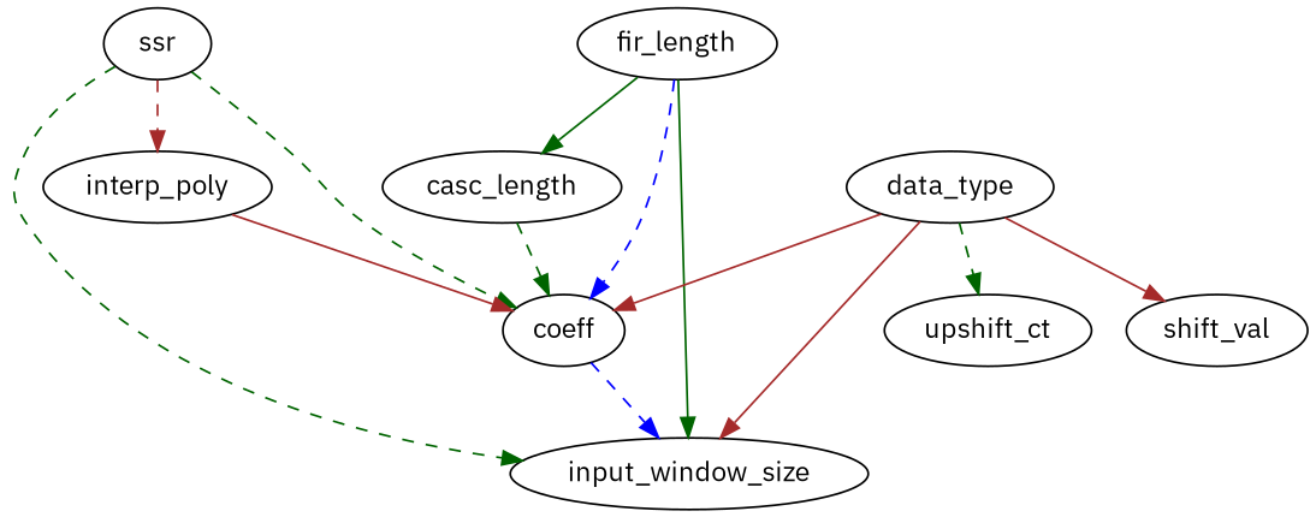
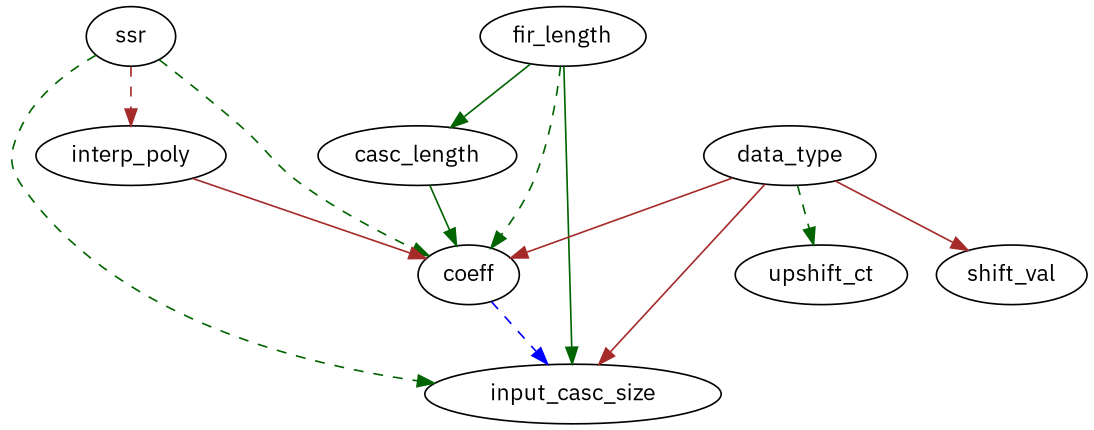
  digraph {
    fontname="IBM Plex Sans"
    node [fontname="IBM Plex Sans"]
    edge [color=darkgreen fontname="IBM Plex Sans" style=solid]
    casc_length
    coeff
-   input_window_size
+   input_window_size [label=input_casc_size]
    fir_length
    ssr
    interp_poly
    data_type
    upshift_ct
    shift_val
-   casc_length -> coeff [style=dashed]
+   casc_length -> coeff
    coeff -> input_window_size [color=blue style=dashed]
    fir_length -> casc_length
-   fir_length -> coeff [color=blue style=dashed]
+   fir_length -> coeff [style=dashed]
    fir_length -> input_window_size
    ssr -> coeff [style=dashed]
    ssr -> input_window_size [style=dashed]
    ssr -> interp_poly [color=brown style=dashed]
    interp_poly -> coeff [color=brown]
    data_type -> coeff [color=brown]
    data_type -> input_window_size [color=brown]
    data_type -> upshift_ct [style=dashed]
    data_type -> shift_val [color=brown]
  }
